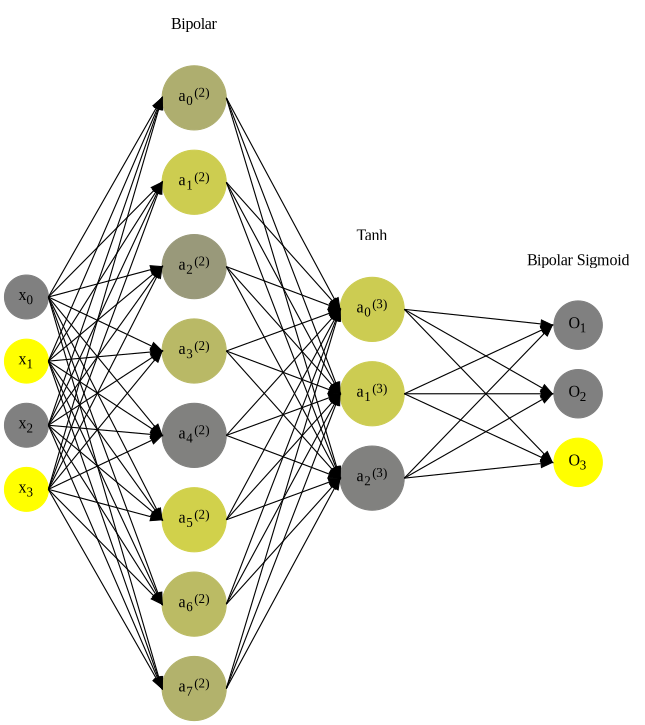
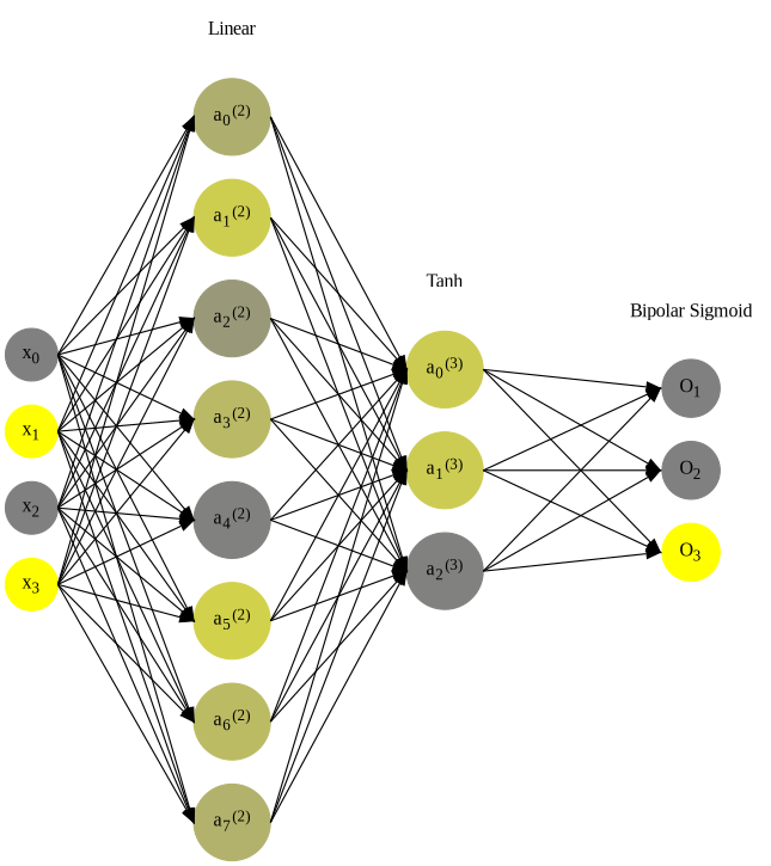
  digraph {
    rankdir=LR
    ranksep=1.4
    splines=false
    fontname="Liberation Serif"
    node [color="0.1667, 0.0, 0.5" fillcolor="0.1667, 0.0, 0.5" shape=circle style=filled fontname="Liberation Serif"]
    edge [headport=w style=solid tailport=e fontname="Liberation Serif"]
    n1 [label=<x<sub>0</sub>>]
    n2 [color="0.1667, 1.0, 1.0" fillcolor="0.1667, 1.0, 1.0" label=<x<sub>1</sub>>]
    n3 [label=<x<sub>2</sub>>]
    n4 [color="0.1667, 1.0, 1.0" fillcolor="0.1667, 1.0, 1.0" label=<x<sub>3</sub>>]
    n5 [color="0.1667, 0.360266, 0.680133" fillcolor="0.1667, 0.360266, 0.680133" label=<a<sub>0</sub><sup>(2)</sup>>]
    n6 [color="0.1667, 0.606940, 0.803470" fillcolor="0.1667, 0.606940, 0.803470" label=<a<sub>1</sub><sup>(2)</sup>>]
    n7 [color="0.1667, 0.198020, 0.599010" fillcolor="0.1667, 0.198020, 0.599010" label=<a<sub>2</sub><sup>(2)</sup>>]
    n8 [color="0.1667, 0.449942, 0.724971" fillcolor="0.1667, 0.449942, 0.724971" label=<a<sub>3</sub><sup>(2)</sup>>]
    n9 [color="0.1667, 0.009138, 0.504569" fillcolor="0.1667, 0.009138, 0.504569" label=<a<sub>4</sub><sup>(2)</sup>>]
    n10 [color="0.1667, 0.639618, 0.819809" fillcolor="0.1667, 0.639618, 0.819809" label=<a<sub>5</sub><sup>(2)</sup>>]
    n11 [color="0.1667, 0.461374, 0.730687" fillcolor="0.1667, 0.461374, 0.730687" label=<a<sub>6</sub><sup>(2)</sup>>]
    n12 [color="0.1667, 0.391923, 0.695962" fillcolor="0.1667, 0.391923, 0.695962" label=<a<sub>7</sub><sup>(2)</sup>>]
    n13 [color="0.1667, 0.596405, 0.798202" fillcolor="0.1667, 0.596405, 0.798202" label=<a<sub>0</sub><sup>(3)</sup>>]
    n14 [color="0.1667, 0.594150, 0.797075" fillcolor="0.1667, 0.594150, 0.797075" label=<a<sub>1</sub><sup>(3)</sup>>]
    n15 [color="0.1667, 0.013910, 0.506955" fillcolor="0.1667, 0.013910, 0.506955" label=<a<sub>2</sub><sup>(3)</sup>>]
    n16 [label=<O<sub>1</sub>>]
    n17 [label=<O<sub>2</sub>>]
    n18 [color="0.1667, 1.0, 1.0" fillcolor="0.1667, 1.0, 1.0" label=<O<sub>3</sub>>]
-   n19 [label=Bipolar shape=plaintext color="" fillcolor="" style=""]
+   n19 [label=Linear shape=plaintext color="" fillcolor="" style=""]
    n20 [label=Tanh shape=plaintext color="" fillcolor="" style=""]
    n21 [label="Bipolar Sigmoid" shape=plaintext color="" fillcolor="" style=""]
    subgraph sub_1 {
      n1
    }
    subgraph sub_2 {
      n2
    }
    subgraph sub_3 {
      n3
    }
    subgraph sub_4 {
      n4
    }
    subgraph sub_5 {
      n5
    }
    subgraph sub_6 {
      n6
    }
    subgraph sub_7 {
      n7
    }
    subgraph sub_8 {
      n8
    }
    subgraph sub_9 {
      n9
    }
    subgraph sub_10 {
      n10
    }
    subgraph sub_11 {
      n11
    }
    subgraph sub_12 {
      n12
    }
    subgraph sub_13 {
      n13
    }
    subgraph sub_14 {
      n14
    }
    subgraph sub_15 {
      n15
    }
    subgraph sub_16 {
      n16
    }
    subgraph sub_17 {
      n17
    }
    subgraph sub_18 {
      n18
    }
    subgraph sub_19 {
      rank=same
      n1
      n2
      n3
      n4
    }
    subgraph sub_20 {
      rank=same
      n5
      n6
      n7
      n8
      n9
      n10
      n11
      n12
    }
    subgraph sub_21 {
      rank=same
      n13
      n14
      n15
    }
    subgraph sub_22 {
      rank=same
      n16
      n17
      n18
    }
    subgraph sub_23 {
      rank=same
      n5
      n19
    }
    subgraph sub_24 {
      rank=same
      n13
      n20
    }
    subgraph sub_25 {
      rank=same
      n16
      n21
    }
    n1 -> n2 [style=invis]
    n1 -> n5
    n1 -> n6
    n1 -> n7
    n1 -> n8
    n1 -> n9
    n1 -> n10
    n1 -> n11
    n1 -> n12
    n2 -> n3 [style=invis]
    n2 -> n5
    n2 -> n6
    n2 -> n7
    n2 -> n8
    n2 -> n9
    n2 -> n10
    n2 -> n11
    n2 -> n12
    n3 -> n4 [style=invis]
    n3 -> n5
    n3 -> n6
    n3 -> n7
    n3 -> n8
    n3 -> n9
    n3 -> n10
    n3 -> n11
    n3 -> n12
    n4 -> n5
    n4 -> n6
    n4 -> n7
    n4 -> n8
    n4 -> n9
    n4 -> n10
    n4 -> n11
    n4 -> n12
    n5 -> n6 [style=invis]
    n5 -> n13
    n5 -> n14
    n5 -> n15
    n6 -> n7 [style=invis]
    n6 -> n13
    n6 -> n14
    n6 -> n15
    n7 -> n8 [style=invis]
    n7 -> n13
    n7 -> n14
    n7 -> n15
    n8 -> n9 [style=invis]
    n8 -> n13
    n8 -> n14
    n8 -> n15
    n9 -> n10 [style=invis]
    n9 -> n13
    n9 -> n14
    n9 -> n15
    n10 -> n11 [style=invis]
    n10 -> n13
    n10 -> n14
    n10 -> n15
    n11 -> n12 [style=invis]
    n11 -> n13
    n11 -> n14
    n11 -> n15
    n12 -> n13
    n12 -> n14
    n12 -> n15
    n13 -> n14 [style=invis]
    n13 -> n16
    n13 -> n17
    n13 -> n18
    n14 -> n15 [style=invis]
    n14 -> n16
    n14 -> n17
    n14 -> n18
    n15 -> n16
    n15 -> n17
    n15 -> n18
    n16 -> n17 [style=invis]
    n17 -> n18 [style=invis]
    n19 -> n5 [style=invis]
    n20 -> n13 [style=invis]
    n21 -> n16 [style=invis]
  }
